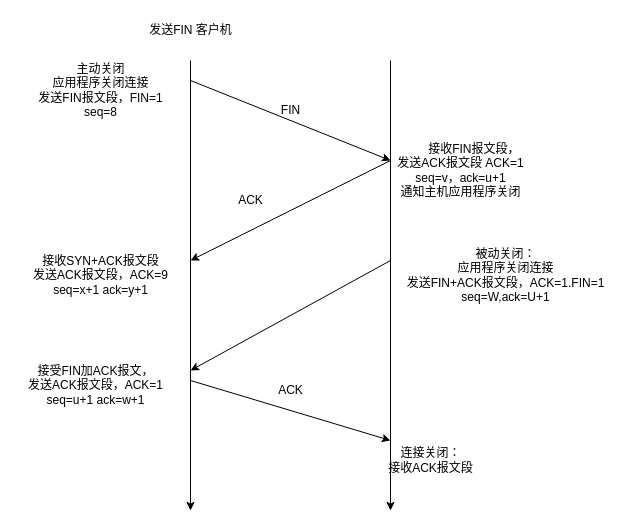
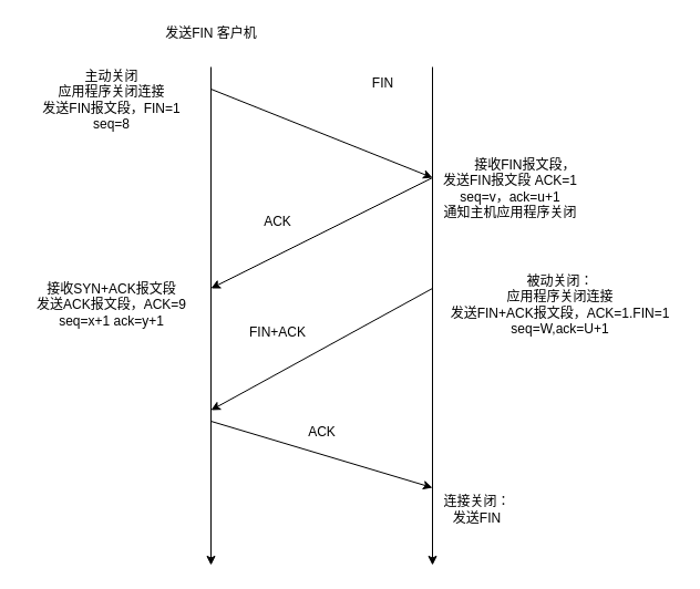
  <mxCell id="0" />
  <mxCell id="1" parent="0" />
  <mxCell id="2" value="" style="endArrow=classic;html=1;" edge="1" parent="1"><mxGeometry width="50" height="50" relative="1" as="geometry"><mxPoint x="190" y="60" as="sourcePoint" /><mxPoint x="190" y="510" as="targetPoint" /></mxGeometry></mxCell>
  <mxCell id="3" value="" style="endArrow=classic;html=1;" edge="1" parent="1"><mxGeometry width="50" height="50" relative="1" as="geometry"><mxPoint x="390" y="60" as="sourcePoint" /><mxPoint x="390" y="510" as="targetPoint" /></mxGeometry></mxCell>
  <mxCell id="4" value="发送FIN 客户机" style="text;html=1;align=center;verticalAlign=middle;resizable=0;points=[];autosize=1;strokeColor=none;fillColor=none;" vertex="1" parent="1"><mxGeometry x="140" y="20" width="100" height="20" as="geometry" /></mxCell>
  <mxCell id="5" value="主动关闭&lt;br&gt;应用程序关闭连接&lt;br&gt;发送FIN报文段，FIN=1&lt;br&gt;seq=8" style="text;html=1;align=center;verticalAlign=middle;resizable=0;points=[];autosize=1;strokeColor=none;fillColor=none;" vertex="1" parent="1"><mxGeometry x="30" y="60" width="140" height="60" as="geometry" /></mxCell>
  <mxCell id="6" value="" style="endArrow=classic;html=1;" edge="1" parent="1"><mxGeometry width="50" height="50" relative="1" as="geometry"><mxPoint x="190" y="80" as="sourcePoint" /><mxPoint x="390" y="160" as="targetPoint" /></mxGeometry></mxCell>
- <mxCell id="7" value="FIN" style="text;html=1;align=center;verticalAlign=middle;resizable=0;points=[];autosize=1;strokeColor=none;fillColor=none;" vertex="1" parent="1"><mxGeometry x="275" y="100" width="30" height="20" as="geometry" /></mxCell>
- <mxCell id="8" value="&lt;span style=&quot;white-space: pre&quot;&gt;&#09;&lt;/span&gt;接收FIN报文段，&lt;br&gt;发送ACK报文段 ACK=1&lt;br&gt;seq=v，ack=u+1&lt;br&gt;通知主机应用程序关闭" style="text;html=1;align=center;verticalAlign=middle;resizable=0;points=[];autosize=1;strokeColor=none;fillColor=none;" vertex="1" parent="1"><mxGeometry x="390" y="140" width="140" height="60" as="geometry" /></mxCell>
+ <mxCell id="7" value="FIN" style="text;html=1;align=center;verticalAlign=middle;resizable=0;points=[];autosize=1;strokeColor=none;fillColor=none;" vertex="1" parent="1"><mxGeometry x="330" y="65" width="30" height="20" as="geometry" /></mxCell>
+ <mxCell id="8" value="&lt;span style=&quot;white-space: pre&quot;&gt;&#09;&lt;/span&gt;接收FIN报文段，&lt;br&gt;发送FIN报文段 ACK=1&lt;br&gt;seq=v，ack=u+1&lt;br&gt;通知主机应用程序关闭" style="text;html=1;align=center;verticalAlign=middle;resizable=0;points=[];autosize=1;strokeColor=none;fillColor=none;" vertex="1" parent="1"><mxGeometry x="390" y="140" width="140" height="60" as="geometry" /></mxCell>
  <mxCell id="9" value="" style="endArrow=classic;html=1;" edge="1" parent="1"><mxGeometry width="50" height="50" relative="1" as="geometry"><mxPoint x="390" y="160" as="sourcePoint" /><mxPoint x="190" y="260" as="targetPoint" /></mxGeometry></mxCell>
  <mxCell id="10" value="ACK" style="text;html=1;align=center;verticalAlign=middle;resizable=0;points=[];autosize=1;strokeColor=none;fillColor=none;" vertex="1" parent="1"><mxGeometry x="230" y="190" width="40" height="20" as="geometry" /></mxCell>
  <mxCell id="11" value="接收SYN+ACK报文段&lt;br&gt;发送ACK报文段，ACK=9&lt;br&gt;seq=x+1 ack=y+1" style="text;html=1;align=center;verticalAlign=middle;resizable=0;points=[];autosize=1;strokeColor=none;fillColor=none;" vertex="1" parent="1"><mxGeometry x="25" y="250" width="150" height="50" as="geometry" /></mxCell>
  <mxCell id="12" value="被动关闭：&lt;br&gt;应用程序关闭连接&lt;br&gt;发送FIN+ACK报文段，ACK=1.FIN=1&lt;br&gt;seq=W,ack=U+1" style="text;html=1;align=center;verticalAlign=middle;resizable=0;points=[];autosize=1;strokeColor=none;fillColor=none;" vertex="1" parent="1"><mxGeometry x="400" y="245" width="210" height="60" as="geometry" /></mxCell>
  <mxCell id="13" value="" style="endArrow=classic;html=1;" edge="1" parent="1"><mxGeometry width="50" height="50" relative="1" as="geometry"><mxPoint x="390" y="260" as="sourcePoint" /><mxPoint x="190" y="370" as="targetPoint" /></mxGeometry></mxCell>
- <mxCell id="14" value="接受FIN加ACK报文，&lt;br&gt;发送ACK报文段，ACK=1&lt;br&gt;seq=u+1 ack=w+1" style="text;html=1;align=center;verticalAlign=middle;resizable=0;points=[];autosize=1;strokeColor=none;fillColor=none;" vertex="1" parent="1"><mxGeometry x="20" y="360" width="150" height="50" as="geometry" /></mxCell>
+ <mxCell id="15" value="FIN+ACK" style="text;html=1;align=center;verticalAlign=middle;resizable=0;points=[];autosize=1;strokeColor=none;fillColor=none;" vertex="1" parent="1"><mxGeometry x="215" y="290" width="70" height="20" as="geometry" /></mxCell>
  <mxCell id="16" value="" style="endArrow=classic;html=1;" edge="1" parent="1"><mxGeometry width="50" height="50" relative="1" as="geometry"><mxPoint x="190" y="380" as="sourcePoint" /><mxPoint x="390" y="440" as="targetPoint" /></mxGeometry></mxCell>
- <mxCell id="17" value="连接关闭：&lt;br&gt;接收ACK报文段" style="text;html=1;align=center;verticalAlign=middle;resizable=0;points=[];autosize=1;strokeColor=none;fillColor=none;" vertex="1" parent="1"><mxGeometry x="380" y="445" width="100" height="30" as="geometry" /></mxCell>
+ <mxCell id="17" value="连接关闭：&lt;br&gt;发送FIN" style="text;html=1;align=center;verticalAlign=middle;resizable=0;points=[];autosize=1;strokeColor=none;fillColor=none;" vertex="1" parent="1"><mxGeometry x="380" y="445" width="100" height="30" as="geometry" /></mxCell>
  <mxCell id="18" value="ACK" style="text;html=1;align=center;verticalAlign=middle;resizable=0;points=[];autosize=1;strokeColor=none;fillColor=none;" vertex="1" parent="1"><mxGeometry x="270" y="380" width="40" height="20" as="geometry" /></mxCell>
